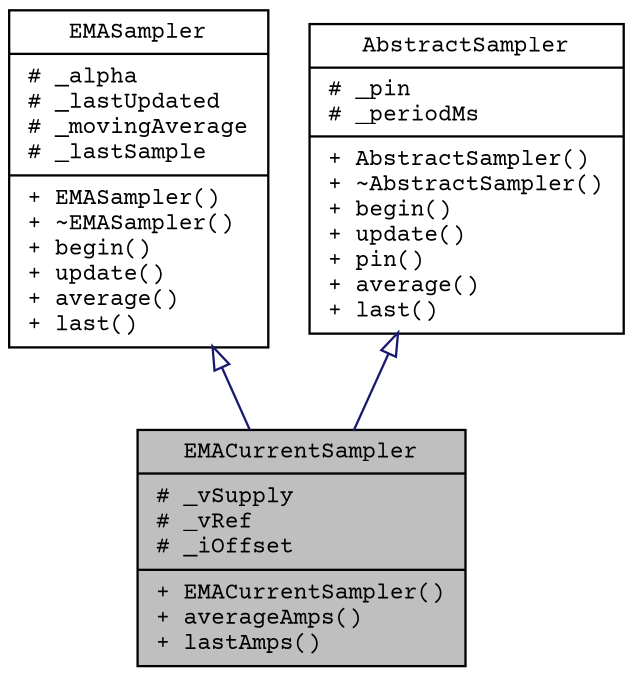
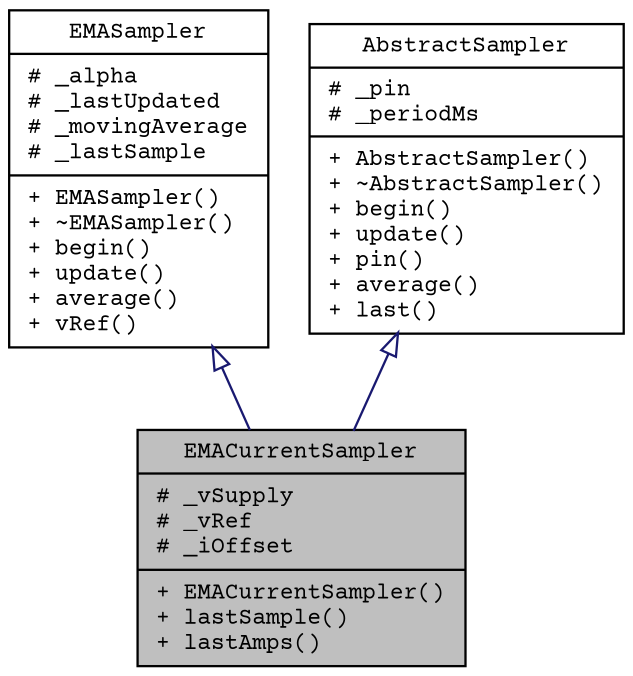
  digraph {
    fontname="Courier Prime"
    node [color=black fillcolor=white fontname="Courier Prime" fontsize=10 shape=record style=filled]
    edge [arrowtail=onormal color=midnightblue dir=back fontname="Courier Prime" fontsize=10 labelfontname=Helvetica labelfontsize=10 style=solid]
-   n1 [fillcolor=grey75 fontcolor=black height=0.2 label="{EMACurrentSampler\n|# _vSupply\l# _vRef\l# _iOffset\l|+ EMACurrentSampler()\l+ averageAmps()\l+ lastAmps()\l}" width=0.4]
-   n2 [height=0.2 label="{EMASampler\n|# _alpha\l# _lastUpdated\l# _movingAverage\l# _lastSample\l|+ EMASampler()\l+ ~EMASampler()\l+ begin()\l+ update()\l+ average()\l+ last()\l}" width=0.4]
+   n1 [fillcolor=grey75 fontcolor=black height=0.2 label="{EMACurrentSampler\n|# _vSupply\l# _vRef\l# _iOffset\l|+ EMACurrentSampler()\l+ lastSample()\l+ lastAmps()\l}" width=0.4]
+   n2 [height=0.2 label="{EMASampler\n|# _alpha\l# _lastUpdated\l# _movingAverage\l# _lastSample\l|+ EMASampler()\l+ ~EMASampler()\l+ begin()\l+ update()\l+ average()\l+ vRef()\l}" width=0.4]
    n3 [height=0.2 label="{AbstractSampler\n|# _pin\l# _periodMs\l|+ AbstractSampler()\l+ ~AbstractSampler()\l+ begin()\l+ update()\l+ pin()\l+ average()\l+ last()\l}" width=0.4]
    n2 -> n1
    n3 -> n1
  }
